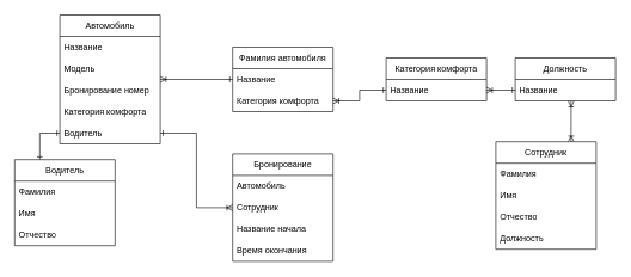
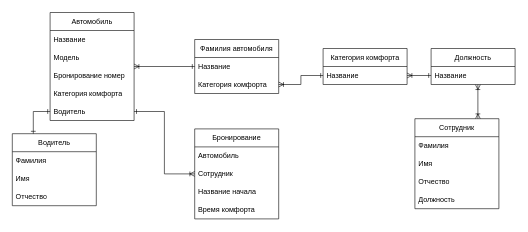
  <mxCell id="0" />
  <mxCell id="1" parent="0" />
  <mxCell id="2" value="Автомобиль" style="swimlane;fontStyle=0;childLayout=stackLayout;horizontal=1;startSize=30;horizontalStack=0;resizeParent=1;resizeParentMax=0;resizeLast=0;collapsible=1;marginBottom=0;whiteSpace=wrap;html=1;" vertex="1" parent="1"><mxGeometry x="83" y="20" width="140" height="180" as="geometry" /></mxCell>
  <mxCell id="3" value="Название" style="text;strokeColor=none;fillColor=none;align=left;verticalAlign=middle;spacingLeft=4;spacingRight=4;overflow=hidden;points=[[0,0.5],[1,0.5]];portConstraint=eastwest;rotatable=0;whiteSpace=wrap;html=1;" vertex="1" parent="2"><mxGeometry y="30" width="140" height="30" as="geometry" /></mxCell>
  <mxCell id="4" value="Модель" style="text;strokeColor=none;fillColor=none;align=left;verticalAlign=middle;spacingLeft=4;spacingRight=4;overflow=hidden;points=[[0,0.5],[1,0.5]];portConstraint=eastwest;rotatable=0;whiteSpace=wrap;html=1;" vertex="1" parent="2"><mxGeometry y="60" width="140" height="30" as="geometry" /></mxCell>
  <mxCell id="5" value="Бронирование номер" style="text;strokeColor=none;fillColor=none;align=left;verticalAlign=middle;spacingLeft=4;spacingRight=4;overflow=hidden;points=[[0,0.5],[1,0.5]];portConstraint=eastwest;rotatable=0;whiteSpace=wrap;html=1;" vertex="1" parent="2"><mxGeometry y="90" width="140" height="30" as="geometry" /></mxCell>
  <mxCell id="6" value="Категория комфорта" style="text;strokeColor=none;fillColor=none;align=left;verticalAlign=middle;spacingLeft=4;spacingRight=4;overflow=hidden;points=[[0,0.5],[1,0.5]];portConstraint=eastwest;rotatable=0;whiteSpace=wrap;html=1;" vertex="1" parent="2"><mxGeometry y="120" width="140" height="30" as="geometry" /></mxCell>
  <mxCell id="7" value="Водитель" style="text;strokeColor=none;fillColor=none;align=left;verticalAlign=middle;spacingLeft=4;spacingRight=4;overflow=hidden;points=[[0,0.5],[1,0.5]];portConstraint=eastwest;rotatable=0;whiteSpace=wrap;html=1;" vertex="1" parent="2"><mxGeometry y="150" width="140" height="30" as="geometry" /></mxCell>
  <mxCell id="8" value="Фамилия автомобиля" style="swimlane;fontStyle=0;childLayout=stackLayout;horizontal=1;startSize=30;horizontalStack=0;resizeParent=1;resizeParentMax=0;resizeLast=0;collapsible=1;marginBottom=0;whiteSpace=wrap;html=1;" vertex="1" parent="1"><mxGeometry x="324" y="65" width="140" height="90" as="geometry" /></mxCell>
  <mxCell id="9" value="Название" style="text;strokeColor=none;fillColor=none;align=left;verticalAlign=middle;spacingLeft=4;spacingRight=4;overflow=hidden;points=[[0,0.5],[1,0.5]];portConstraint=eastwest;rotatable=0;whiteSpace=wrap;html=1;" vertex="1" parent="8"><mxGeometry y="30" width="140" height="30" as="geometry" /></mxCell>
  <mxCell id="10" value="Категория комфорта" style="text;strokeColor=none;fillColor=none;align=left;verticalAlign=middle;spacingLeft=4;spacingRight=4;overflow=hidden;points=[[0,0.5],[1,0.5]];portConstraint=eastwest;rotatable=0;whiteSpace=wrap;html=1;" vertex="1" parent="8"><mxGeometry y="60" width="140" height="30" as="geometry" /></mxCell>
  <mxCell id="11" value="Категория комфорта" style="swimlane;fontStyle=0;childLayout=stackLayout;horizontal=1;startSize=30;horizontalStack=0;resizeParent=1;resizeParentMax=0;resizeLast=0;collapsible=1;marginBottom=0;whiteSpace=wrap;html=1;" vertex="1" parent="1"><mxGeometry x="538" y="80" width="140" height="60" as="geometry" /></mxCell>
  <mxCell id="12" value="Название" style="text;strokeColor=none;fillColor=none;align=left;verticalAlign=middle;spacingLeft=4;spacingRight=4;overflow=hidden;points=[[0,0.5],[1,0.5]];portConstraint=eastwest;rotatable=0;whiteSpace=wrap;html=1;" vertex="1" parent="11"><mxGeometry y="30" width="140" height="30" as="geometry" /></mxCell>
  <mxCell id="13" value="Водитель" style="swimlane;fontStyle=0;childLayout=stackLayout;horizontal=1;startSize=30;horizontalStack=0;resizeParent=1;resizeParentMax=0;resizeLast=0;collapsible=1;marginBottom=0;whiteSpace=wrap;html=1;" vertex="1" parent="1"><mxGeometry x="20" y="222" width="140" height="120" as="geometry" /></mxCell>
  <mxCell id="14" value="Фамилия" style="text;strokeColor=none;fillColor=none;align=left;verticalAlign=middle;spacingLeft=4;spacingRight=4;overflow=hidden;points=[[0,0.5],[1,0.5]];portConstraint=eastwest;rotatable=0;whiteSpace=wrap;html=1;" vertex="1" parent="13"><mxGeometry y="30" width="140" height="30" as="geometry" /></mxCell>
  <mxCell id="15" value="Имя" style="text;strokeColor=none;fillColor=none;align=left;verticalAlign=middle;spacingLeft=4;spacingRight=4;overflow=hidden;points=[[0,0.5],[1,0.5]];portConstraint=eastwest;rotatable=0;whiteSpace=wrap;html=1;" vertex="1" parent="13"><mxGeometry y="60" width="140" height="30" as="geometry" /></mxCell>
  <mxCell id="16" value="Отчество" style="text;strokeColor=none;fillColor=none;align=left;verticalAlign=middle;spacingLeft=4;spacingRight=4;overflow=hidden;points=[[0,0.5],[1,0.5]];portConstraint=eastwest;rotatable=0;whiteSpace=wrap;html=1;" vertex="1" parent="13"><mxGeometry y="90" width="140" height="30" as="geometry" /></mxCell>
  <mxCell id="17" value="Бронирование" style="swimlane;fontStyle=0;childLayout=stackLayout;horizontal=1;startSize=30;horizontalStack=0;resizeParent=1;resizeParentMax=0;resizeLast=0;collapsible=1;marginBottom=0;whiteSpace=wrap;html=1;" vertex="1" parent="1"><mxGeometry x="324" y="214" width="140" height="150" as="geometry" /></mxCell>
  <mxCell id="18" value="Автомобиль" style="text;strokeColor=none;fillColor=none;align=left;verticalAlign=middle;spacingLeft=4;spacingRight=4;overflow=hidden;points=[[0,0.5],[1,0.5]];portConstraint=eastwest;rotatable=0;whiteSpace=wrap;html=1;" vertex="1" parent="17"><mxGeometry y="30" width="140" height="30" as="geometry" /></mxCell>
  <mxCell id="19" value="Сотрудник" style="text;strokeColor=none;fillColor=none;align=left;verticalAlign=middle;spacingLeft=4;spacingRight=4;overflow=hidden;points=[[0,0.5],[1,0.5]];portConstraint=eastwest;rotatable=0;whiteSpace=wrap;html=1;" vertex="1" parent="17"><mxGeometry y="60" width="140" height="30" as="geometry" /></mxCell>
  <mxCell id="20" value="Название начала" style="text;strokeColor=none;fillColor=none;align=left;verticalAlign=middle;spacingLeft=4;spacingRight=4;overflow=hidden;points=[[0,0.5],[1,0.5]];portConstraint=eastwest;rotatable=0;whiteSpace=wrap;html=1;" vertex="1" parent="17"><mxGeometry y="90" width="140" height="30" as="geometry" /></mxCell>
- <mxCell id="21" value="Время окончания" style="text;strokeColor=none;fillColor=none;align=left;verticalAlign=middle;spacingLeft=4;spacingRight=4;overflow=hidden;points=[[0,0.5],[1,0.5]];portConstraint=eastwest;rotatable=0;whiteSpace=wrap;html=1;" vertex="1" parent="17"><mxGeometry y="120" width="140" height="30" as="geometry" /></mxCell>
+ <mxCell id="21" value="Время комфорта" style="text;strokeColor=none;fillColor=none;align=left;verticalAlign=middle;spacingLeft=4;spacingRight=4;overflow=hidden;points=[[0,0.5],[1,0.5]];portConstraint=eastwest;rotatable=0;whiteSpace=wrap;html=1;" vertex="1" parent="17"><mxGeometry y="120" width="140" height="30" as="geometry" /></mxCell>
  <mxCell id="22" style="edgeStyle=orthogonalEdgeStyle;rounded=0;orthogonalLoop=1;jettySize=auto;html=1;exitX=0;exitY=0.5;exitDx=0;exitDy=0;entryX=1;entryY=0.5;entryDx=0;entryDy=0;endArrow=ERoneToMany;endFill=0;startArrow=ERone;startFill=0;" edge="1" parent="1" source="9" target="2"><mxGeometry relative="1" as="geometry" /></mxCell>
  <mxCell id="23" style="edgeStyle=orthogonalEdgeStyle;rounded=0;orthogonalLoop=1;jettySize=auto;html=1;exitX=0;exitY=0.5;exitDx=0;exitDy=0;entryX=1;entryY=0.5;entryDx=0;entryDy=0;startArrow=ERone;startFill=0;endArrow=ERoneToMany;endFill=0;" edge="1" parent="1" source="12" target="10"><mxGeometry relative="1" as="geometry" /></mxCell>
  <mxCell id="24" style="edgeStyle=orthogonalEdgeStyle;rounded=0;orthogonalLoop=1;jettySize=auto;html=1;exitX=0.25;exitY=0;exitDx=0;exitDy=0;entryX=0;entryY=0.5;entryDx=0;entryDy=0;startArrow=ERone;startFill=0;endArrow=ERone;endFill=0;" edge="1" parent="1" source="13" target="7"><mxGeometry relative="1" as="geometry" /></mxCell>
  <mxCell id="25" style="edgeStyle=orthogonalEdgeStyle;rounded=0;orthogonalLoop=1;jettySize=auto;html=1;entryX=0;entryY=0.5;entryDx=0;entryDy=0;startArrow=ERone;startFill=0;endArrow=ERoneToMany;endFill=0;" edge="1" parent="1" source="7" target="19"><mxGeometry relative="1" as="geometry" /></mxCell>
  <mxCell id="26" style="edgeStyle=orthogonalEdgeStyle;rounded=0;orthogonalLoop=1;jettySize=auto;html=1;startArrow=ERoneToMany;startFill=0;endArrow=ERoneToMany;endFill=0;exitX=0.75;exitY=0;exitDx=0;exitDy=0;entryX=0.557;entryY=1.013;entryDx=0;entryDy=0;entryPerimeter=0;" edge="1" parent="1" source="27" target="33"><mxGeometry relative="1" as="geometry"><mxPoint x="798" y="45" as="targetPoint" /></mxGeometry></mxCell>
  <mxCell id="27" value="Сотрудник" style="swimlane;fontStyle=0;childLayout=stackLayout;horizontal=1;startSize=30;horizontalStack=0;resizeParent=1;resizeParentMax=0;resizeLast=0;collapsible=1;marginBottom=0;whiteSpace=wrap;html=1;" vertex="1" parent="1"><mxGeometry x="691" y="197" width="140" height="150" as="geometry" /></mxCell>
  <mxCell id="28" value="Фамилия" style="text;strokeColor=none;fillColor=none;align=left;verticalAlign=middle;spacingLeft=4;spacingRight=4;overflow=hidden;points=[[0,0.5],[1,0.5]];portConstraint=eastwest;rotatable=0;whiteSpace=wrap;html=1;" vertex="1" parent="27"><mxGeometry y="30" width="140" height="30" as="geometry" /></mxCell>
  <mxCell id="29" value="Имя" style="text;strokeColor=none;fillColor=none;align=left;verticalAlign=middle;spacingLeft=4;spacingRight=4;overflow=hidden;points=[[0,0.5],[1,0.5]];portConstraint=eastwest;rotatable=0;whiteSpace=wrap;html=1;" vertex="1" parent="27"><mxGeometry y="60" width="140" height="30" as="geometry" /></mxCell>
  <mxCell id="30" value="Отчество" style="text;strokeColor=none;fillColor=none;align=left;verticalAlign=middle;spacingLeft=4;spacingRight=4;overflow=hidden;points=[[0,0.5],[1,0.5]];portConstraint=eastwest;rotatable=0;whiteSpace=wrap;html=1;" vertex="1" parent="27"><mxGeometry y="90" width="140" height="30" as="geometry" /></mxCell>
  <mxCell id="31" value="Должность" style="text;strokeColor=none;fillColor=none;align=left;verticalAlign=middle;spacingLeft=4;spacingRight=4;overflow=hidden;points=[[0,0.5],[1,0.5]];portConstraint=eastwest;rotatable=0;whiteSpace=wrap;html=1;" vertex="1" parent="27"><mxGeometry y="120" width="140" height="30" as="geometry" /></mxCell>
  <mxCell id="32" value="Должность" style="swimlane;fontStyle=0;childLayout=stackLayout;horizontal=1;startSize=30;horizontalStack=0;resizeParent=1;resizeParentMax=0;resizeLast=0;collapsible=1;marginBottom=0;whiteSpace=wrap;html=1;" vertex="1" parent="1"><mxGeometry x="718" y="80" width="140" height="60" as="geometry" /></mxCell>
  <mxCell id="33" value="Название" style="text;strokeColor=none;fillColor=none;align=left;verticalAlign=middle;spacingLeft=4;spacingRight=4;overflow=hidden;points=[[0,0.5],[1,0.5]];portConstraint=eastwest;rotatable=0;whiteSpace=wrap;html=1;" vertex="1" parent="32"><mxGeometry y="30" width="140" height="30" as="geometry" /></mxCell>
  <mxCell id="34" style="edgeStyle=orthogonalEdgeStyle;rounded=0;orthogonalLoop=1;jettySize=auto;html=1;exitX=0;exitY=0.5;exitDx=0;exitDy=0;entryX=1;entryY=0.5;entryDx=0;entryDy=0;endArrow=ERoneToMany;endFill=0;startArrow=ERone;startFill=0;" edge="1" parent="1" source="33" target="12"><mxGeometry relative="1" as="geometry" /></mxCell>
